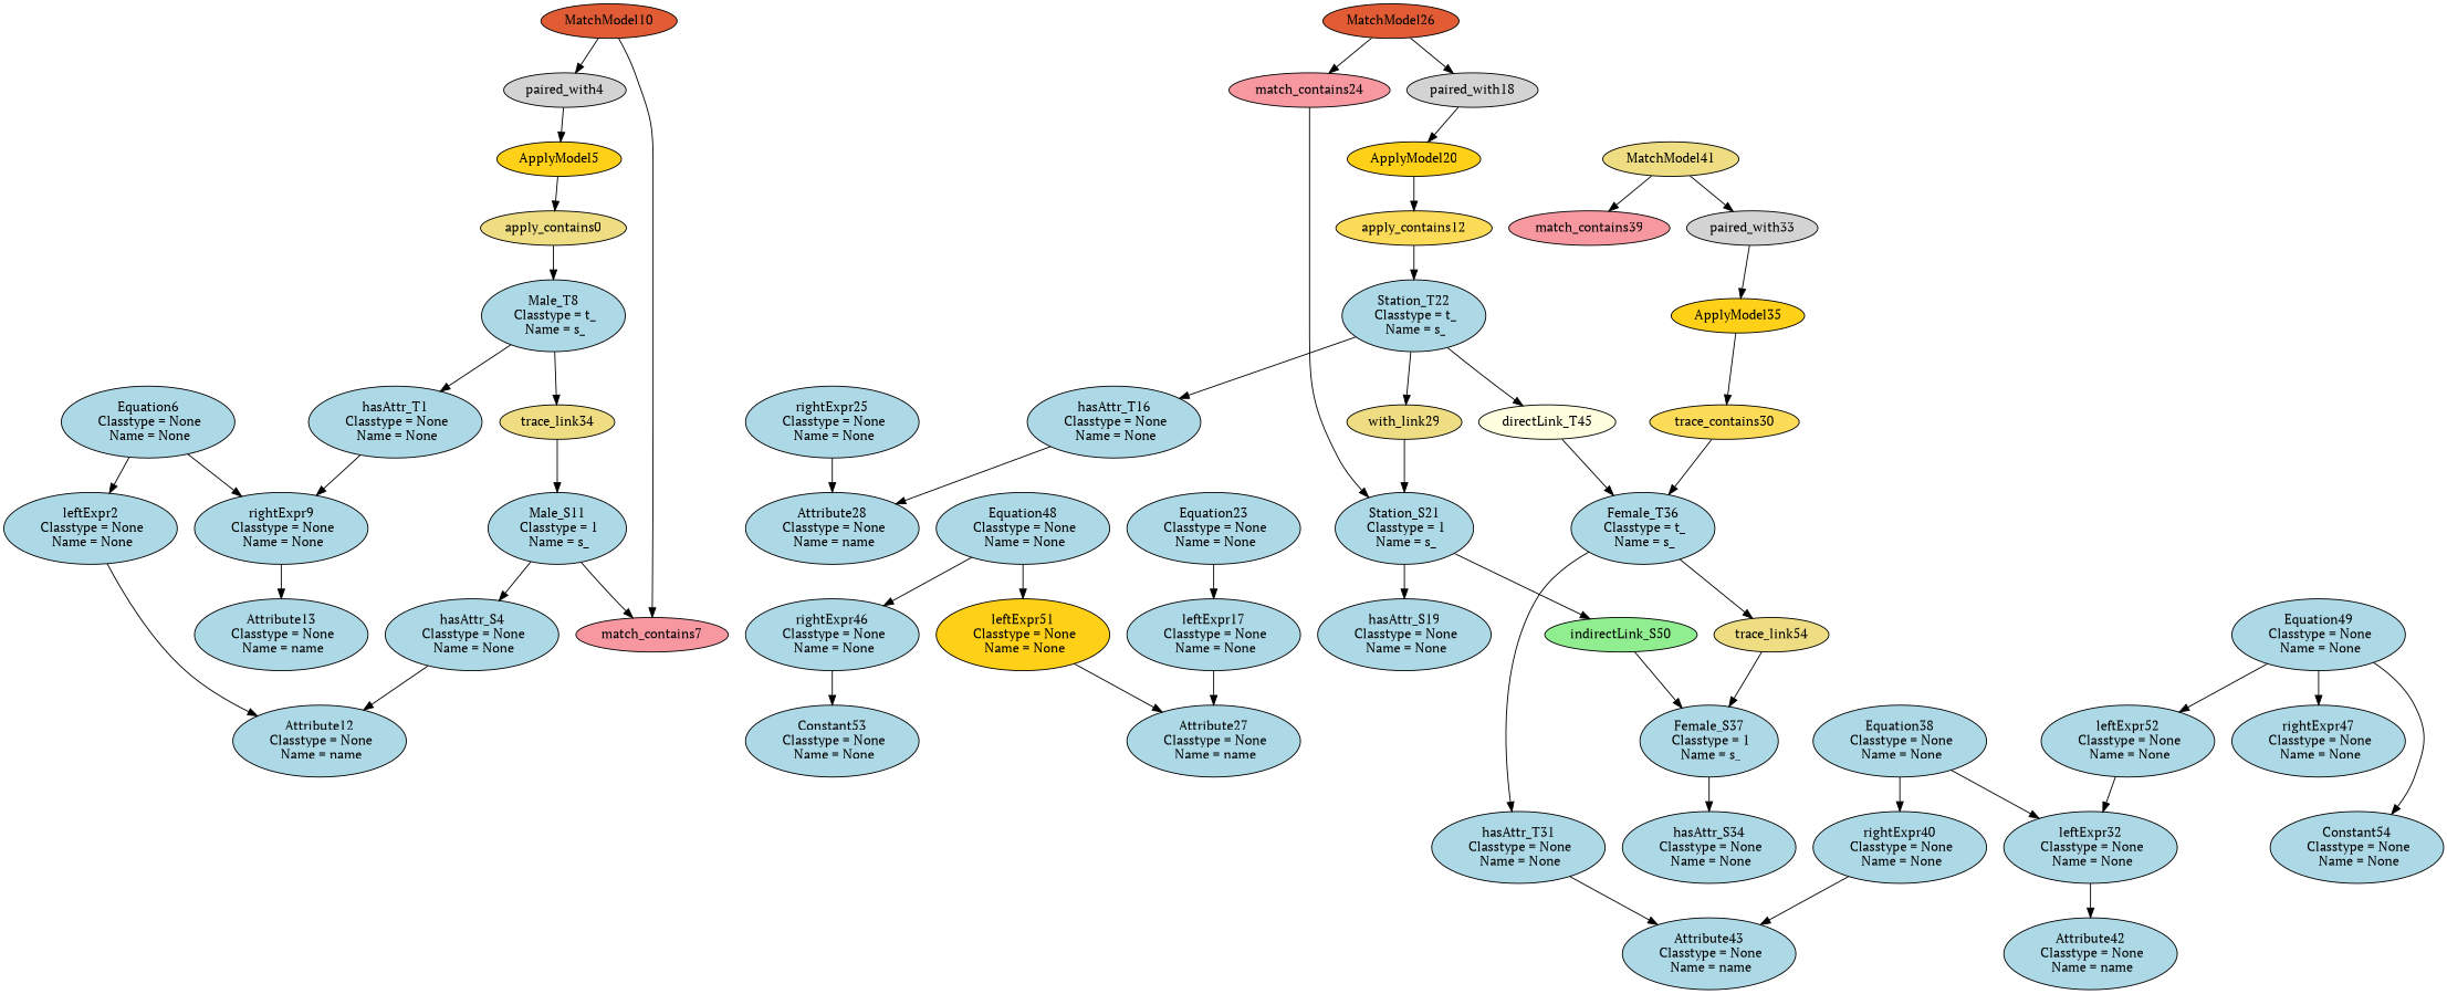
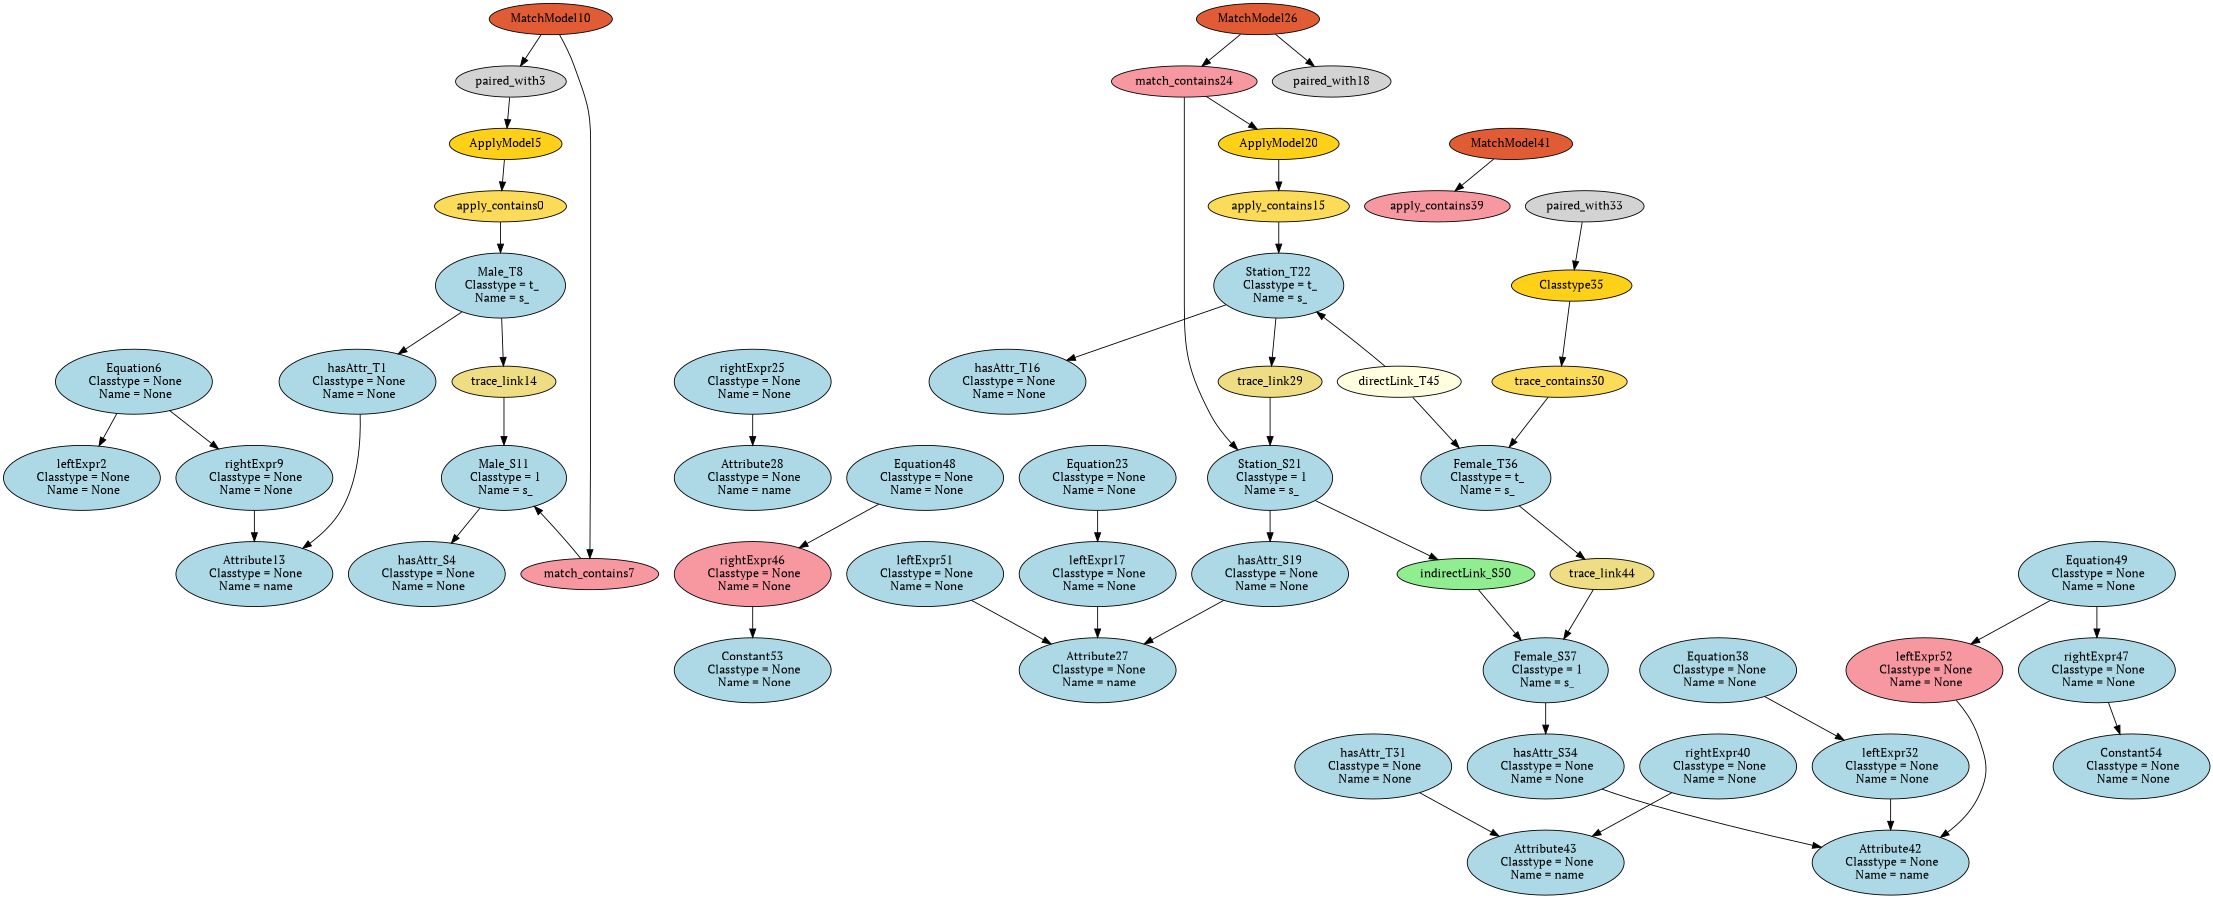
  digraph {
    fontname="PT Serif"
    node [fillcolor=lightblue fontname="PT Serif" style=filled]
    edge [fontname="PT Serif"]
-   apply_contains0 [fillcolor=lightgoldenrod]
+   apply_contains0 [fillcolor="#FCDB58"]
    "Male_T8\n Classtype = t_\n Name = s_"
    "hasAttr_T1\n Classtype = None\n Name = None"
-   trace_link14 [fillcolor=lightgoldenrod label=trace_link34]
+   trace_link14 [fillcolor=lightgoldenrod]
    "Attribute13\n Classtype = None\n Name = name"
    "leftExpr2\n Classtype = None\n Name = None"
-   "Attribute12\n Classtype = None\n Name = name"
-   paired_with3 [fillcolor=lightgray label=paired_with4]
+   paired_with3 [fillcolor=lightgray]
    ApplyModel5 [fillcolor="#FED017"]
    "hasAttr_S4\n Classtype = None\n Name = None"
    "Equation6\n Classtype = None\n Name = None"
    "rightExpr9\n Classtype = None\n Name = None"
    match_contains7 [fillcolor="#F798A1"]
    "Male_S11\n Classtype = 1\n Name = s_"
    MatchModel10 [fillcolor="#E15C34"]
-   apply_contains15 [fillcolor="#FCDB58" label=apply_contains12]
+   apply_contains15 [fillcolor="#FCDB58"]
    "Station_T22\n Classtype = t_\n Name = s_"
    "hasAttr_T16\n Classtype = None\n Name = None"
-   trace_link29 [fillcolor=lightgoldenrod label=with_link29]
+   trace_link29 [fillcolor=lightgoldenrod]
    "directLink_T45\n" [fillcolor=lightyellow]
    "Attribute28\n Classtype = None\n Name = name"
    "leftExpr17\n Classtype = None\n Name = None"
    "Attribute27\n Classtype = None\n Name = name"
    paired_with18 [fillcolor=lightgray]
    ApplyModel20 [fillcolor="#FED017"]
    "hasAttr_S19\n Classtype = None\n Name = None"
    "Station_S21\n Classtype = 1\n Name = s_"
    indirectLink_S50 [fillcolor=lightgreen]
    "Female_S37\n Classtype = 1\n Name = s_"
    "Female_T36\n Classtype = t_\n Name = s_"
    "Equation23\n Classtype = None\n Name = None"
    "rightExpr25\n Classtype = None\n Name = None"
    match_contains24 [fillcolor="#F798A1"]
    MatchModel26 [fillcolor="#E15C34"]
    n35 [fillcolor="#FCDB58" label=trace_contains30]
    "hasAttr_T31\n Classtype = None\n Name = None"
-   trace_link44 [fillcolor=lightgoldenrod label=trace_link54]
+   trace_link44 [fillcolor=lightgoldenrod]
    "Attribute43\n Classtype = None\n Name = name"
    "leftExpr32\n Classtype = None\n Name = None"
    "Attribute42\n Classtype = None\n Name = name"
    paired_with33 [fillcolor=lightgray]
-   ApplyModel35 [fillcolor="#FED017"]
+   ApplyModel35 [fillcolor="#FED017" label=Classtype35]
    "hasAttr_S34\n Classtype = None\n Name = None"
    "Equation38\n Classtype = None\n Name = None"
    "rightExpr40\n Classtype = None\n Name = None"
-   match_contains39 [fillcolor="#F798A1"]
-   MatchModel41 [fillcolor=lightgoldenrod]
-   "rightExpr46\n Classtype = None\n Name = None"
+   match_contains39 [fillcolor="#F798A1" label=apply_contains39]
+   MatchModel41 [fillcolor="#E15C34"]
+   "rightExpr46\n Classtype = None\n Name = None" [fillcolor="#F798A1"]
    "Constant53\n Classtype = None\n Name = None"
    "rightExpr47\n Classtype = None\n Name = None"
    "Constant54\n Classtype = None\n Name = None"
    "Equation48\n Classtype = None\n Name = None"
-   "leftExpr51\n Classtype = None\n Name = None" [fillcolor="#FED017"]
+   "leftExpr51\n Classtype = None\n Name = None"
    "Equation49\n Classtype = None\n Name = None"
-   "leftExpr52\n Classtype = None\n Name = None"
+   "leftExpr52\n Classtype = None\n Name = None" [fillcolor="#F798A1"]
    apply_contains0 -> "Male_T8\n Classtype = t_\n Name = s_"
    "Male_T8\n Classtype = t_\n Name = s_" -> "hasAttr_T1\n Classtype = None\n Name = None"
    "Male_T8\n Classtype = t_\n Name = s_" -> trace_link14
-   "hasAttr_T1\n Classtype = None\n Name = None" -> "rightExpr9\n Classtype = None\n Name = None"
+   "hasAttr_T1\n Classtype = None\n Name = None" -> "Attribute13\n Classtype = None\n Name = name"
    trace_link14 -> "Male_S11\n Classtype = 1\n Name = s_"
-   "leftExpr2\n Classtype = None\n Name = None" -> "Attribute12\n Classtype = None\n Name = name"
    paired_with3 -> ApplyModel5
    ApplyModel5 -> apply_contains0
-   "hasAttr_S4\n Classtype = None\n Name = None" -> "Attribute12\n Classtype = None\n Name = name"
    "Equation6\n Classtype = None\n Name = None" -> "leftExpr2\n Classtype = None\n Name = None"
    "Equation6\n Classtype = None\n Name = None" -> "rightExpr9\n Classtype = None\n Name = None"
    "rightExpr9\n Classtype = None\n Name = None" -> "Attribute13\n Classtype = None\n Name = name"
-   "Male_S11\n Classtype = 1\n Name = s_" -> match_contains7
+   match_contains7 -> "Male_S11\n Classtype = 1\n Name = s_"
    "Male_S11\n Classtype = 1\n Name = s_" -> "hasAttr_S4\n Classtype = None\n Name = None"
    MatchModel10 -> paired_with3
    MatchModel10 -> match_contains7
    apply_contains15 -> "Station_T22\n Classtype = t_\n Name = s_"
    "Station_T22\n Classtype = t_\n Name = s_" -> "hasAttr_T16\n Classtype = None\n Name = None"
    "Station_T22\n Classtype = t_\n Name = s_" -> trace_link29
-   "Station_T22\n Classtype = t_\n Name = s_" -> "directLink_T45\n"
-   "hasAttr_T16\n Classtype = None\n Name = None" -> "Attribute28\n Classtype = None\n Name = name"
+   "directLink_T45\n" -> "Station_T22\n Classtype = t_\n Name = s_"
    trace_link29 -> "Station_S21\n Classtype = 1\n Name = s_"
    "directLink_T45\n" -> "Female_T36\n Classtype = t_\n Name = s_"
    "leftExpr17\n Classtype = None\n Name = None" -> "Attribute27\n Classtype = None\n Name = name"
-   paired_with18 -> ApplyModel20
+   match_contains24 -> ApplyModel20
    ApplyModel20 -> apply_contains15
+   "hasAttr_S19\n Classtype = None\n Name = None" -> "Attribute27\n Classtype = None\n Name = name"
    "Station_S21\n Classtype = 1\n Name = s_" -> "hasAttr_S19\n Classtype = None\n Name = None"
    "Station_S21\n Classtype = 1\n Name = s_" -> indirectLink_S50
    indirectLink_S50 -> "Female_S37\n Classtype = 1\n Name = s_"
    "Female_S37\n Classtype = 1\n Name = s_" -> "hasAttr_S34\n Classtype = None\n Name = None"
-   "Female_T36\n Classtype = t_\n Name = s_" -> "hasAttr_T31\n Classtype = None\n Name = None"
    "Female_T36\n Classtype = t_\n Name = s_" -> trace_link44
    "Equation23\n Classtype = None\n Name = None" -> "leftExpr17\n Classtype = None\n Name = None"
    "rightExpr25\n Classtype = None\n Name = None" -> "Attribute28\n Classtype = None\n Name = name"
    match_contains24 -> "Station_S21\n Classtype = 1\n Name = s_"
    MatchModel26 -> paired_with18
    MatchModel26 -> match_contains24
    n35 -> "Female_T36\n Classtype = t_\n Name = s_"
    "hasAttr_T31\n Classtype = None\n Name = None" -> "Attribute43\n Classtype = None\n Name = name"
    trace_link44 -> "Female_S37\n Classtype = 1\n Name = s_"
    "leftExpr32\n Classtype = None\n Name = None" -> "Attribute42\n Classtype = None\n Name = name"
    paired_with33 -> ApplyModel35
    ApplyModel35 -> n35
+   "hasAttr_S34\n Classtype = None\n Name = None" -> "Attribute42\n Classtype = None\n Name = name"
    "Equation38\n Classtype = None\n Name = None" -> "leftExpr32\n Classtype = None\n Name = None"
-   "Equation38\n Classtype = None\n Name = None" -> "rightExpr40\n Classtype = None\n Name = None"
    "rightExpr40\n Classtype = None\n Name = None" -> "Attribute43\n Classtype = None\n Name = name"
-   MatchModel41 -> paired_with33
    MatchModel41 -> match_contains39
    "rightExpr46\n Classtype = None\n Name = None" -> "Constant53\n Classtype = None\n Name = None"
-   "Equation49\n Classtype = None\n Name = None" -> "Constant54\n Classtype = None\n Name = None"
+   "rightExpr47\n Classtype = None\n Name = None" -> "Constant54\n Classtype = None\n Name = None"
    "Equation48\n Classtype = None\n Name = None" -> "rightExpr46\n Classtype = None\n Name = None"
-   "Equation48\n Classtype = None\n Name = None" -> "leftExpr51\n Classtype = None\n Name = None"
    "leftExpr51\n Classtype = None\n Name = None" -> "Attribute27\n Classtype = None\n Name = name"
    "Equation49\n Classtype = None\n Name = None" -> "rightExpr47\n Classtype = None\n Name = None"
    "Equation49\n Classtype = None\n Name = None" -> "leftExpr52\n Classtype = None\n Name = None"
-   "leftExpr52\n Classtype = None\n Name = None" -> "leftExpr32\n Classtype = None\n Name = None"
+   "leftExpr52\n Classtype = None\n Name = None" -> "Attribute42\n Classtype = None\n Name = name"
  }
